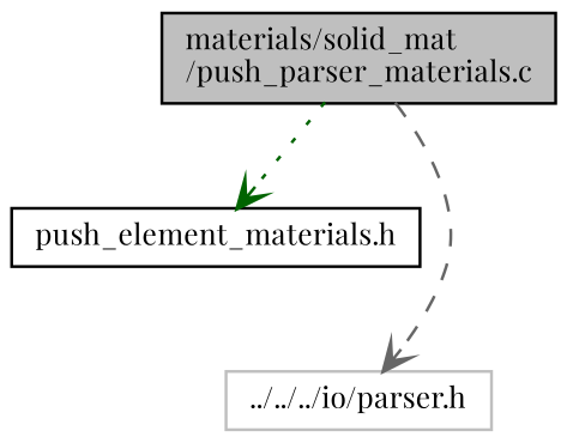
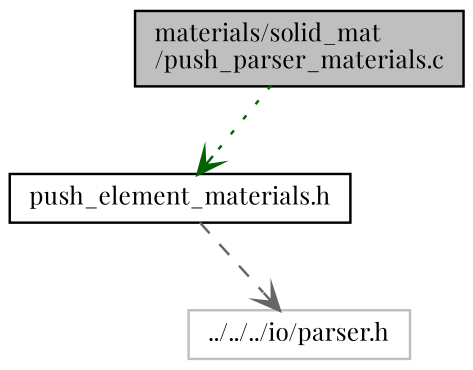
  digraph {
    fontname="Playfair Display"
    node [color=black fillcolor=white fontname="Playfair Display" fontsize=10 shape=record style=filled]
    edge [arrowhead=vee fontname="Playfair Display" fontsize=10 labelfontname=Helvetica labelfontsize=10]
    n1 [fillcolor=grey75 fontcolor=black height=0.2 label="materials/solid_mat\l/push_parser_materials.c" width=0.4]
    n2 [height=0.2 label="push_element_materials.h" width=0.4]
    n3 [color=grey75 height=0.2 label="../../../io/parser.h" width=0.4]
    n1 -> n2 [color=darkgreen style=dotted]
-   n1 -> n3 [color=gray40 style=dashed]
+   n2 -> n3 [color=gray40 style=dashed]
  }
